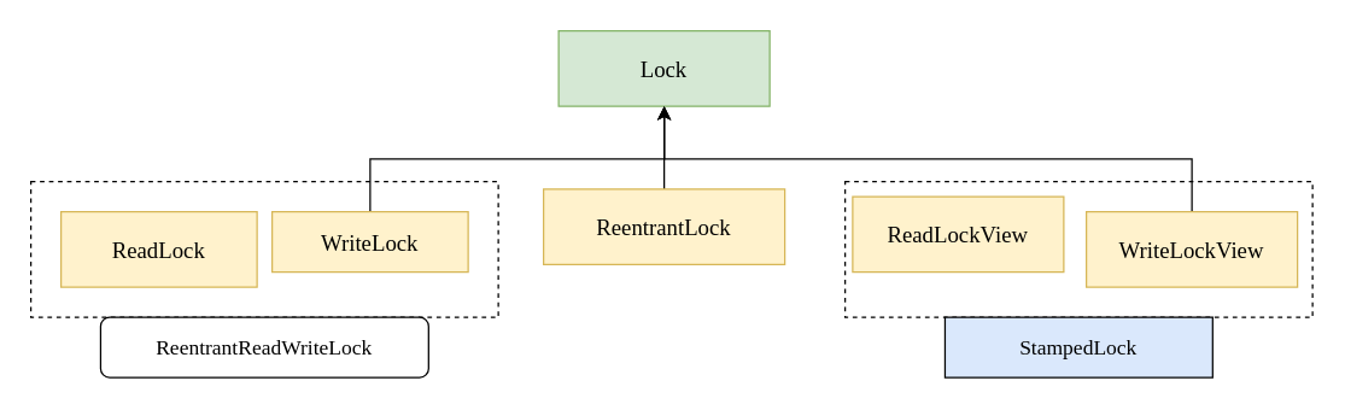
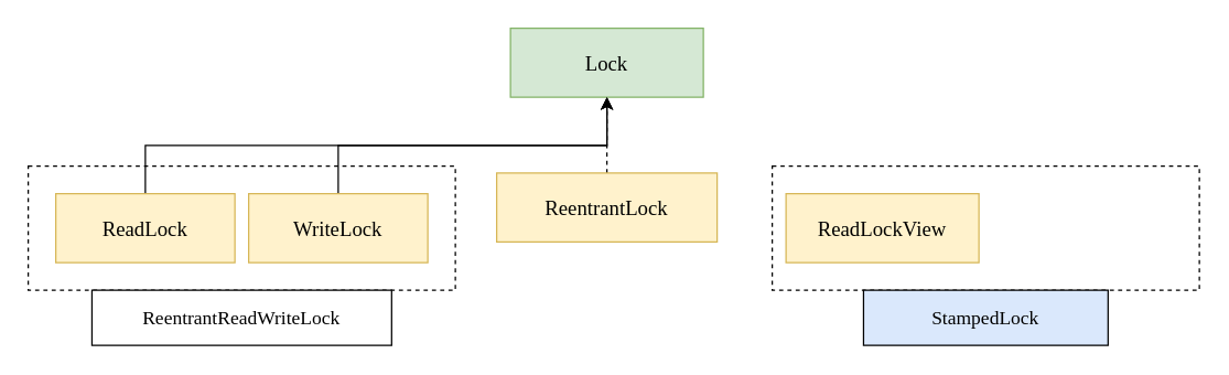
  <mxCell id="0" />
  <mxCell id="1" parent="0" />
  <mxCell id="2" value="" style="rounded=0;whiteSpace=wrap;html=1;fillColor=none;dashed=1;" vertex="1" parent="1"><mxGeometry x="20" y="120" width="310" height="90" as="geometry" /></mxCell>
  <mxCell id="3" value="&lt;font face=&quot;menlo&quot; style=&quot;font-size: 15px&quot;&gt;Lock&lt;/font&gt;" style="rounded=0;whiteSpace=wrap;html=1;fillColor=#d5e8d4;strokeColor=#82b366;fontSize=15;" vertex="1" parent="1"><mxGeometry x="370" y="20" width="140" height="50" as="geometry" /></mxCell>
- <mxCell id="4" style="edgeStyle=orthogonalEdgeStyle;rounded=0;orthogonalLoop=1;jettySize=auto;html=1;exitX=0.5;exitY=0;exitDx=0;exitDy=0;entryX=0.5;entryY=1;entryDx=0;entryDy=0;" edge="1" parent="1" source="5" target="3"><mxGeometry relative="1" as="geometry" /></mxCell>
+ <mxCell id="4" style="edgeStyle=orthogonalEdgeStyle;rounded=0;orthogonalLoop=1;jettySize=auto;html=1;exitX=0.5;exitY=0;exitDx=0;exitDy=0;entryX=0.5;entryY=1;entryDx=0;entryDy=0;dashed=1;" edge="1" parent="1" source="5" target="3"><mxGeometry relative="1" as="geometry" /></mxCell>
  <mxCell id="5" value="&lt;font face=&quot;menlo&quot;&gt;ReentrantLock&lt;/font&gt;" style="rounded=0;whiteSpace=wrap;html=1;fillColor=#fff2cc;strokeColor=#d6b656;fontSize=15;" vertex="1" parent="1"><mxGeometry x="360" y="125" width="160" height="50" as="geometry" /></mxCell>
+ <mxCell id="6" style="edgeStyle=orthogonalEdgeStyle;rounded=0;orthogonalLoop=1;jettySize=auto;html=1;exitX=0.5;exitY=0;exitDx=0;exitDy=0;entryX=0.5;entryY=1;entryDx=0;entryDy=0;" edge="1" parent="1" source="7" target="3"><mxGeometry relative="1" as="geometry" /></mxCell>
  <mxCell id="7" value="&lt;font face=&quot;menlo&quot;&gt;ReadLock&lt;/font&gt;" style="rounded=0;whiteSpace=wrap;html=1;fillColor=#fff2cc;strokeColor=#d6b656;fontSize=15;" vertex="1" parent="1"><mxGeometry x="40" y="140" width="130" height="50" as="geometry" /></mxCell>
  <mxCell id="8" style="edgeStyle=orthogonalEdgeStyle;rounded=0;orthogonalLoop=1;jettySize=auto;html=1;exitX=0.5;exitY=0;exitDx=0;exitDy=0;entryX=0.5;entryY=1;entryDx=0;entryDy=0;" edge="1" parent="1" source="9" target="3"><mxGeometry relative="1" as="geometry" /></mxCell>
- <mxCell id="9" value="&lt;font face=&quot;menlo&quot;&gt;WriteLock&lt;/font&gt;" style="rounded=0;whiteSpace=wrap;html=1;fillColor=#fff2cc;strokeColor=#d6b656;fontSize=15;" vertex="1" parent="1"><mxGeometry x="180" y="140" width="130" height="40" as="geometry" /></mxCell>
- <mxCell id="10" value="&lt;font face=&quot;menlo&quot;&gt;ReadLockView&lt;/font&gt;" style="rounded=0;whiteSpace=wrap;html=1;fillColor=#fff2cc;strokeColor=#d6b656;fontSize=15;" vertex="1" parent="1"><mxGeometry x="565" y="130" width="140" height="50" as="geometry" /></mxCell>
- <mxCell id="11" style="edgeStyle=orthogonalEdgeStyle;rounded=0;orthogonalLoop=1;jettySize=auto;html=1;exitX=0.5;exitY=0;exitDx=0;exitDy=0;entryX=0.5;entryY=1;entryDx=0;entryDy=0;" edge="1" parent="1" source="12" target="3"><mxGeometry relative="1" as="geometry" /></mxCell>
- <mxCell id="12" value="&lt;font face=&quot;menlo&quot;&gt;WriteLockView&lt;/font&gt;" style="rounded=0;whiteSpace=wrap;html=1;fillColor=#fff2cc;strokeColor=#d6b656;fontSize=15;" vertex="1" parent="1"><mxGeometry x="720" y="140" width="140" height="50" as="geometry" /></mxCell>
+ <mxCell id="9" value="&lt;font face=&quot;menlo&quot;&gt;WriteLock&lt;/font&gt;" style="rounded=0;whiteSpace=wrap;html=1;fillColor=#fff2cc;strokeColor=#d6b656;fontSize=15;" vertex="1" parent="1"><mxGeometry x="180" y="140" width="130" height="50" as="geometry" /></mxCell>
+ <mxCell id="10" value="&lt;font face=&quot;menlo&quot;&gt;ReadLockView&lt;/font&gt;" style="rounded=0;whiteSpace=wrap;html=1;fillColor=#fff2cc;strokeColor=#d6b656;fontSize=15;" vertex="1" parent="1"><mxGeometry x="570" y="140" width="140" height="50" as="geometry" /></mxCell>
  <mxCell id="13" value="" style="rounded=0;whiteSpace=wrap;html=1;fillColor=none;dashed=1;" vertex="1" parent="1"><mxGeometry x="560" y="120" width="310" height="90" as="geometry" /></mxCell>
- <mxCell id="14" value="&lt;font face=&quot;menlo&quot; style=&quot;font-size: 14px&quot;&gt;ReentrantReadWriteLock&lt;/font&gt;" style="whiteSpace=wrap;html=1;fontSize=15;rounded=1;" vertex="1" parent="1"><mxGeometry x="66.25" y="210" width="217.5" height="40" as="geometry" /></mxCell>
+ <mxCell id="14" value="&lt;font face=&quot;menlo&quot; style=&quot;font-size: 14px&quot;&gt;ReentrantReadWriteLock&lt;/font&gt;" style="rounded=0;whiteSpace=wrap;html=1;fontSize=15;" vertex="1" parent="1"><mxGeometry x="66.25" y="210" width="217.5" height="40" as="geometry" /></mxCell>
  <mxCell id="15" value="&lt;font face=&quot;menlo&quot;&gt;&lt;span style=&quot;font-size: 14px&quot;&gt;StampedLock&lt;/span&gt;&lt;/font&gt;" style="rounded=0;whiteSpace=wrap;html=1;fontSize=15;fillColor=#dae8fc;" vertex="1" parent="1"><mxGeometry x="626.25" y="210" width="177.5" height="40" as="geometry" /></mxCell>
